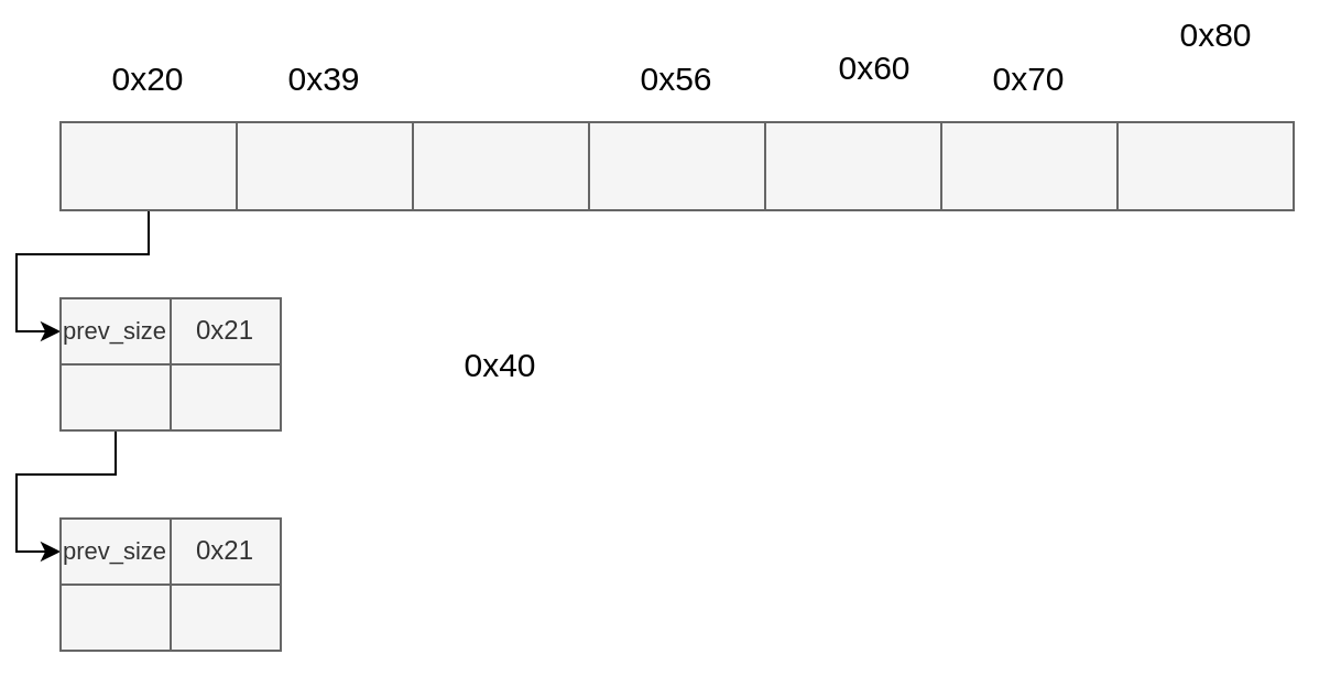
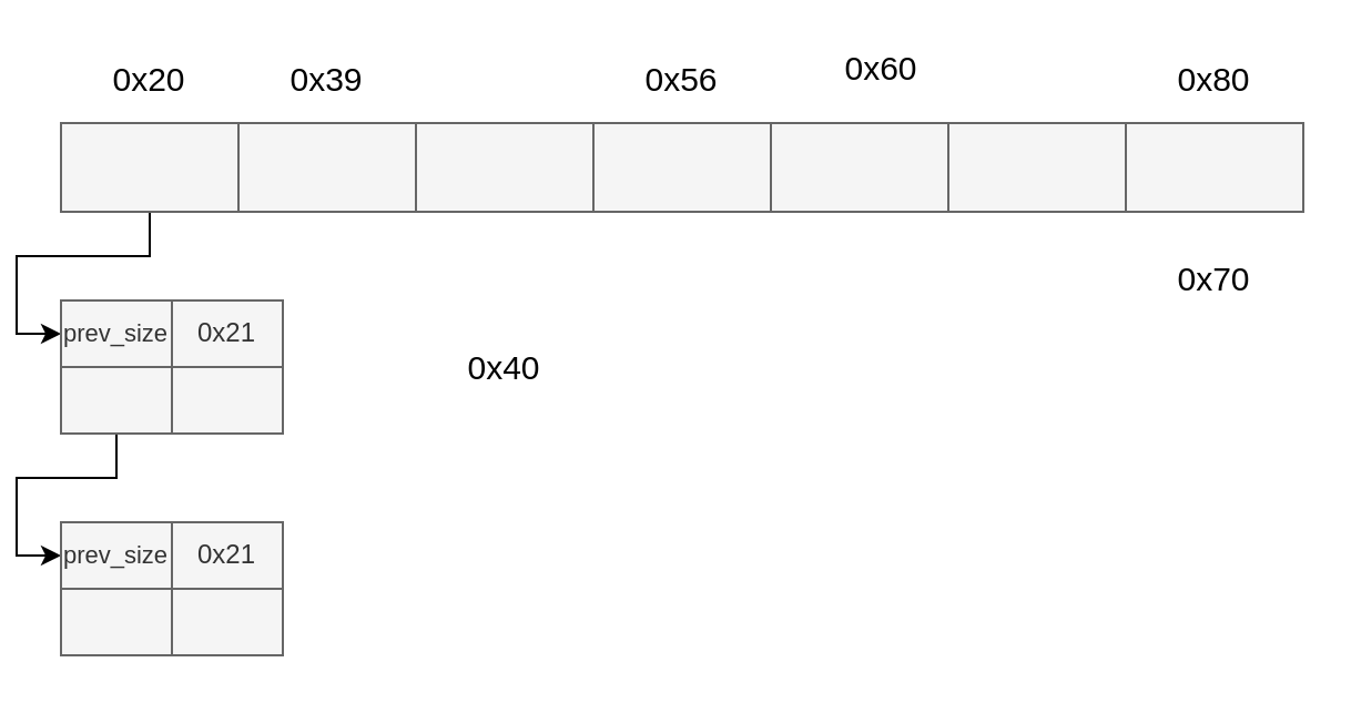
  <mxCell id="0" />
  <mxCell id="1" parent="0" />
  <mxCell id="2" style="edgeStyle=orthogonalEdgeStyle;rounded=0;orthogonalLoop=1;jettySize=auto;html=1;exitX=0.5;exitY=1;exitDx=0;exitDy=0;entryX=0;entryY=0.5;entryDx=0;entryDy=0;" parent="1" source="3" target="17" edge="1"><mxGeometry relative="1" as="geometry" /></mxCell>
  <mxCell id="3" value="" style="rounded=0;whiteSpace=wrap;html=1;strokeColor=#666666;fontColor=#333333;fillColor=#f5f5f5;" parent="1" vertex="1"><mxGeometry x="20" y="55" width="80" height="40" as="geometry" /></mxCell>
  <mxCell id="4" value="" style="rounded=0;whiteSpace=wrap;html=1;strokeColor=#666666;fontColor=#333333;fillColor=#f5f5f5;" parent="1" vertex="1"><mxGeometry x="500" y="55" width="80" height="40" as="geometry" /></mxCell>
  <mxCell id="5" value="" style="rounded=0;whiteSpace=wrap;html=1;strokeColor=#666666;fontColor=#333333;fillColor=#f5f5f5;" parent="1" vertex="1"><mxGeometry x="420" y="55" width="80" height="40" as="geometry" /></mxCell>
  <mxCell id="6" value="" style="rounded=0;whiteSpace=wrap;html=1;strokeColor=#666666;fontColor=#333333;fillColor=#f5f5f5;" parent="1" vertex="1"><mxGeometry x="340" y="55" width="80" height="40" as="geometry" /></mxCell>
  <mxCell id="7" value="" style="rounded=0;whiteSpace=wrap;html=1;strokeColor=#666666;fontColor=#333333;fillColor=#f5f5f5;" parent="1" vertex="1"><mxGeometry x="260" y="55" width="80" height="40" as="geometry" /></mxCell>
  <mxCell id="8" value="" style="rounded=0;whiteSpace=wrap;html=1;strokeColor=#666666;fontColor=#333333;fillColor=#f5f5f5;" parent="1" vertex="1"><mxGeometry x="180" y="55" width="80" height="40" as="geometry" /></mxCell>
  <mxCell id="9" value="" style="rounded=0;whiteSpace=wrap;html=1;strokeColor=#666666;fontColor=#333333;fillColor=#f5f5f5;" parent="1" vertex="1"><mxGeometry x="100" y="55" width="80" height="40" as="geometry" /></mxCell>
  <mxCell id="10" value="&lt;font style=&quot;font-size: 15px&quot;&gt;0x20&lt;/font&gt;" style="text;html=1;strokeColor=none;fillColor=none;align=center;verticalAlign=middle;whiteSpace=wrap;rounded=0;" parent="1" vertex="1"><mxGeometry x="40" y="25" width="40" height="20" as="geometry" /></mxCell>
  <mxCell id="11" value="&lt;font style=&quot;font-size: 15px&quot;&gt;0x39&lt;/font&gt;" style="text;html=1;strokeColor=none;fillColor=none;align=center;verticalAlign=middle;whiteSpace=wrap;rounded=0;" parent="1" vertex="1"><mxGeometry x="120" y="25" width="40" height="20" as="geometry" /></mxCell>
  <mxCell id="12" value="&lt;font style=&quot;font-size: 15px&quot;&gt;0x40&lt;/font&gt;" style="text;html=1;strokeColor=none;fillColor=none;align=center;verticalAlign=middle;whiteSpace=wrap;rounded=0;" parent="1" vertex="1"><mxGeometry x="200" y="155" width="40" height="20" as="geometry" /></mxCell>
  <mxCell id="13" value="&lt;font style=&quot;font-size: 15px&quot;&gt;0x56&lt;/font&gt;" style="text;html=1;strokeColor=none;fillColor=none;align=center;verticalAlign=middle;whiteSpace=wrap;rounded=0;" parent="1" vertex="1"><mxGeometry x="280" y="25" width="40" height="20" as="geometry" /></mxCell>
  <mxCell id="14" value="&lt;font style=&quot;font-size: 15px&quot;&gt;0x60&lt;/font&gt;" style="text;html=1;strokeColor=none;fillColor=none;align=center;verticalAlign=middle;whiteSpace=wrap;rounded=0;" parent="1" vertex="1"><mxGeometry x="370" y="20" width="40" height="20" as="geometry" /></mxCell>
- <mxCell id="15" value="&lt;font style=&quot;font-size: 15px&quot;&gt;0x70&lt;/font&gt;" style="text;html=1;strokeColor=none;fillColor=none;align=center;verticalAlign=middle;whiteSpace=wrap;rounded=0;" parent="1" vertex="1"><mxGeometry x="440" y="25" width="40" height="20" as="geometry" /></mxCell>
- <mxCell id="16" value="&lt;font style=&quot;font-size: 15px&quot;&gt;0x80&lt;/font&gt;" style="text;html=1;strokeColor=none;fillColor=none;align=center;verticalAlign=middle;whiteSpace=wrap;rounded=0;" parent="1" vertex="1"><mxGeometry x="525" y="5" width="40" height="20" as="geometry" /></mxCell>
+ <mxCell id="15" value="&lt;font style=&quot;font-size: 15px&quot;&gt;0x70&lt;/font&gt;" style="text;html=1;strokeColor=none;fillColor=none;align=center;verticalAlign=middle;whiteSpace=wrap;rounded=0;" parent="1" vertex="1"><mxGeometry x="520" y="115" width="40" height="20" as="geometry" /></mxCell>
+ <mxCell id="16" value="&lt;font style=&quot;font-size: 15px&quot;&gt;0x80&lt;/font&gt;" style="text;html=1;strokeColor=none;fillColor=none;align=center;verticalAlign=middle;whiteSpace=wrap;rounded=0;" parent="1" vertex="1"><mxGeometry x="520" y="25" width="40" height="20" as="geometry" /></mxCell>
  <mxCell id="17" value="&lt;font style=&quot;font-size: 11px&quot;&gt;prev_size&lt;/font&gt;" style="rounded=0;whiteSpace=wrap;html=1;fillColor=#f5f5f5;strokeColor=#666666;fontColor=#333333;" parent="1" vertex="1"><mxGeometry x="20" y="135" width="50" height="30" as="geometry" /></mxCell>
  <mxCell id="18" value="0x21" style="rounded=0;whiteSpace=wrap;html=1;fillColor=#f5f5f5;strokeColor=#666666;fontColor=#333333;" parent="1" vertex="1"><mxGeometry x="70" y="135" width="50" height="30" as="geometry" /></mxCell>
  <mxCell id="19" style="edgeStyle=orthogonalEdgeStyle;rounded=0;orthogonalLoop=1;jettySize=auto;html=1;exitX=0.5;exitY=1;exitDx=0;exitDy=0;entryX=0;entryY=0.5;entryDx=0;entryDy=0;" parent="1" source="20" target="22" edge="1"><mxGeometry relative="1" as="geometry" /></mxCell>
  <mxCell id="20" value="" style="rounded=0;whiteSpace=wrap;html=1;fillColor=#f5f5f5;strokeColor=#666666;fontColor=#333333;" parent="1" vertex="1"><mxGeometry x="20" y="165" width="50" height="30" as="geometry" /></mxCell>
  <mxCell id="21" value="" style="rounded=0;whiteSpace=wrap;html=1;fillColor=#f5f5f5;strokeColor=#666666;fontColor=#333333;" parent="1" vertex="1"><mxGeometry x="70" y="165" width="50" height="30" as="geometry" /></mxCell>
  <mxCell id="22" value="&lt;span style=&quot;font-size: 11px&quot;&gt;prev_size&lt;/span&gt;" style="rounded=0;whiteSpace=wrap;html=1;fillColor=#f5f5f5;strokeColor=#666666;fontColor=#333333;" parent="1" vertex="1"><mxGeometry x="20" y="235" width="50" height="30" as="geometry" /></mxCell>
  <mxCell id="23" value="0x21" style="rounded=0;whiteSpace=wrap;html=1;fillColor=#f5f5f5;strokeColor=#666666;fontColor=#333333;" parent="1" vertex="1"><mxGeometry x="70" y="235" width="50" height="30" as="geometry" /></mxCell>
  <mxCell id="24" value="" style="rounded=0;whiteSpace=wrap;html=1;fillColor=#f5f5f5;strokeColor=#666666;fontColor=#333333;" parent="1" vertex="1"><mxGeometry x="20" y="265" width="50" height="30" as="geometry" /></mxCell>
  <mxCell id="25" value="" style="rounded=0;whiteSpace=wrap;html=1;fillColor=#f5f5f5;strokeColor=#666666;fontColor=#333333;" parent="1" vertex="1"><mxGeometry x="70" y="265" width="50" height="30" as="geometry" /></mxCell>
